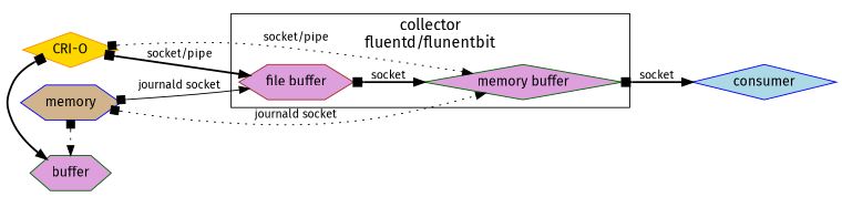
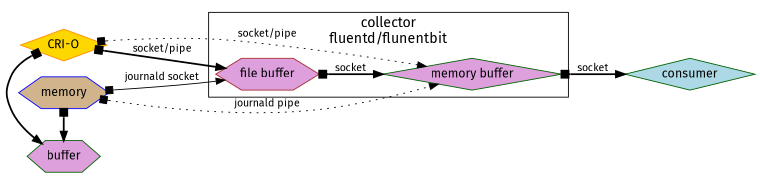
  digraph {
    fontname="Fira Sans"
    fontsize=16
    rankdir=LR
    node [color=blue fillcolor=plum fontname="Fira Sans" fontsize=14 shape=diamond style=filled]
    edge [arrowtail=box dir=both fontname="Fira Sans" fontsize=12 style=bold]
    n1 [color=darkorange fillcolor=gold label="CRI-O"]
    n2 [fillcolor=tan label=memory shape=hexagon]
    n3 [color=darkgreen label=buffer shape=hexagon]
    n4 [color=brown label="file buffer" shape=hexagon]
    n5 [color=darkgreen label="memory buffer"]
-   consumer [fillcolor=lightblue]
+   consumer [color=darkgreen fillcolor=lightblue]
    subgraph sub_1 {
      rank=same
      n1
      n2
      n3
    }
    subgraph cluster_2 {
      label="collector\nfluentd/flunentbit"
      n4
      n5
    }
    subgraph sub_3 {
      n4
      n5
    }
    n1 -> n3
    n1 -> n4 [label="socket/pipe"]
    n1 -> n5 [label="socket/pipe" style=dotted]
-   n2 -> n3 [style=dotted]
+   n2 -> n3
    n2 -> n4 [label="journald socket" style=solid]
-   n2 -> n5 [label="journald socket" style=dotted]
+   n2 -> n5 [label="journald pipe" style=dotted]
    n4 -> n5 [label=socket]
    n5 -> consumer [label=socket]
  }
